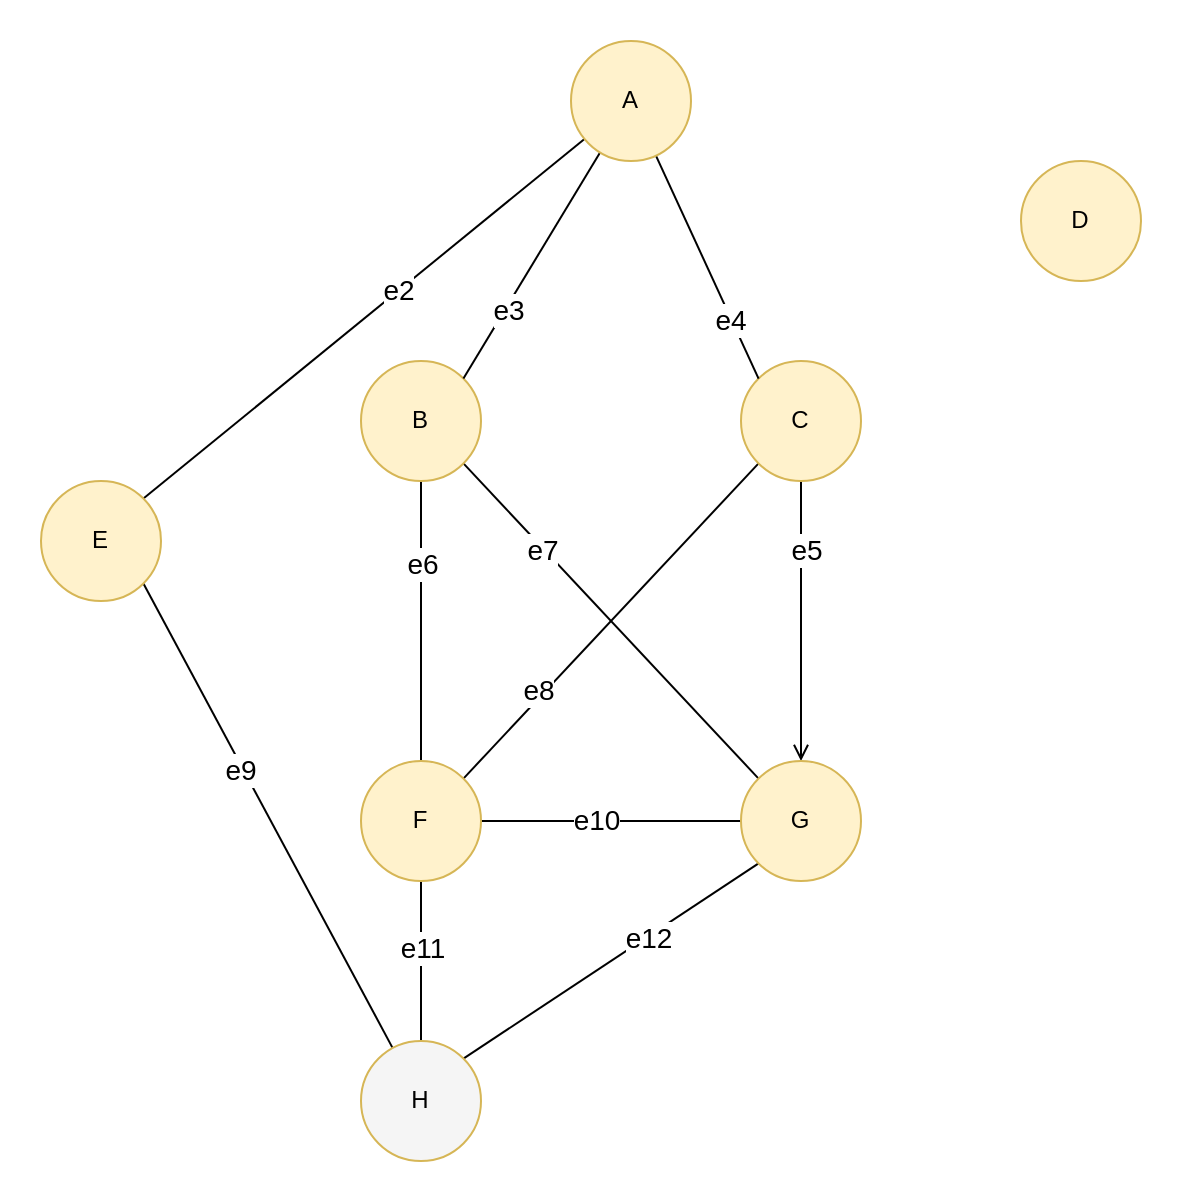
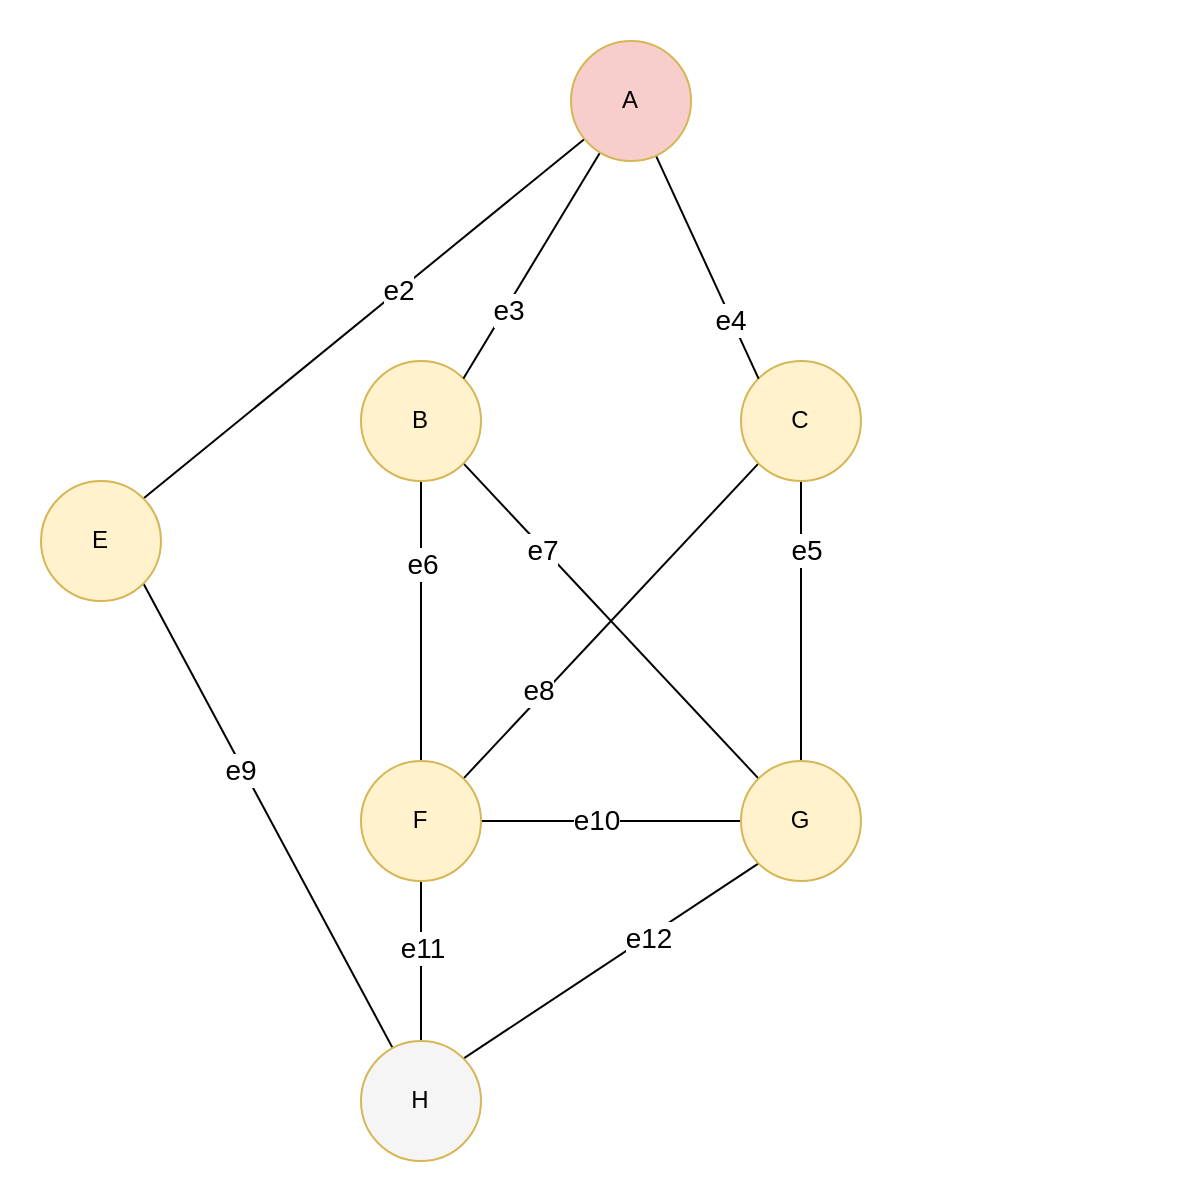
  <mxCell id="0" />
  <mxCell id="1" parent="0" />
  <mxCell id="2" style="edgeStyle=none;rounded=0;orthogonalLoop=1;jettySize=auto;html=1;exitX=0.5;exitY=1;exitDx=0;exitDy=0;entryX=0.5;entryY=0;entryDx=0;entryDy=0;endArrow=none;endFill=0;" edge="1" parent="1" source="6" target="16"><mxGeometry relative="1" as="geometry" /></mxCell>
  <mxCell id="3" value="e6" style="edgeLabel;html=1;align=center;verticalAlign=middle;resizable=0;points=[];fontSize=14;" vertex="1" connectable="0" parent="2"><mxGeometry x="-0.412" relative="1" as="geometry"><mxPoint as="offset" /></mxGeometry></mxCell>
  <mxCell id="4" style="edgeStyle=none;rounded=0;orthogonalLoop=1;jettySize=auto;html=1;exitX=1;exitY=1;exitDx=0;exitDy=0;entryX=0;entryY=0;entryDx=0;entryDy=0;endArrow=none;endFill=0;" edge="1" parent="1" source="6" target="19"><mxGeometry relative="1" as="geometry" /></mxCell>
  <mxCell id="5" value="e7" style="edgeLabel;html=1;align=center;verticalAlign=middle;resizable=0;points=[];fontSize=14;" vertex="1" connectable="0" parent="4"><mxGeometry x="-0.456" y="-1" relative="1" as="geometry"><mxPoint as="offset" /></mxGeometry></mxCell>
  <mxCell id="6" value="B" style="ellipse;whiteSpace=wrap;html=1;aspect=fixed;fillColor=#fff2cc;strokeColor=#d6b656;" vertex="1" parent="1"><mxGeometry x="180" y="180" width="60" height="60" as="geometry" /></mxCell>
- <mxCell id="7" style="edgeStyle=none;rounded=0;orthogonalLoop=1;jettySize=auto;html=1;exitX=0.5;exitY=1;exitDx=0;exitDy=0;entryX=0.5;entryY=0;entryDx=0;entryDy=0;endArrow=open;endFill=0;" edge="1" parent="1" source="11" target="19"><mxGeometry relative="1" as="geometry" /></mxCell>
+ <mxCell id="7" style="edgeStyle=none;rounded=0;orthogonalLoop=1;jettySize=auto;html=1;exitX=0.5;exitY=1;exitDx=0;exitDy=0;entryX=0.5;entryY=0;entryDx=0;entryDy=0;endArrow=none;endFill=0;" edge="1" parent="1" source="11" target="19"><mxGeometry relative="1" as="geometry" /></mxCell>
  <mxCell id="8" value="e5" style="edgeLabel;html=1;align=center;verticalAlign=middle;resizable=0;points=[];fontSize=14;" vertex="1" connectable="0" parent="7"><mxGeometry x="-0.511" y="2" relative="1" as="geometry"><mxPoint as="offset" /></mxGeometry></mxCell>
  <mxCell id="9" style="edgeStyle=none;rounded=0;orthogonalLoop=1;jettySize=auto;html=1;exitX=0;exitY=1;exitDx=0;exitDy=0;entryX=1;entryY=0;entryDx=0;entryDy=0;endArrow=none;endFill=0;" edge="1" parent="1" source="11" target="16"><mxGeometry relative="1" as="geometry" /></mxCell>
  <mxCell id="10" value="e8" style="edgeLabel;html=1;align=center;verticalAlign=middle;resizable=0;points=[];fontSize=14;" vertex="1" connectable="0" parent="9"><mxGeometry x="0.462" y="-3" relative="1" as="geometry"><mxPoint as="offset" /></mxGeometry></mxCell>
  <mxCell id="11" value="C" style="ellipse;whiteSpace=wrap;html=1;aspect=fixed;fillColor=#fff2cc;strokeColor=#d6b656;" vertex="1" parent="1"><mxGeometry x="370" y="180" width="60" height="60" as="geometry" /></mxCell>
  <mxCell id="12" style="edgeStyle=none;rounded=0;orthogonalLoop=1;jettySize=auto;html=1;exitX=1;exitY=0.5;exitDx=0;exitDy=0;entryX=0;entryY=0.5;entryDx=0;entryDy=0;endArrow=none;endFill=0;" edge="1" parent="1" source="16" target="19"><mxGeometry relative="1" as="geometry" /></mxCell>
  <mxCell id="13" value="e10" style="edgeLabel;html=1;align=center;verticalAlign=middle;resizable=0;points=[];fontSize=14;" vertex="1" connectable="0" parent="12"><mxGeometry x="-0.129" y="1" relative="1" as="geometry"><mxPoint as="offset" /></mxGeometry></mxCell>
  <mxCell id="14" style="edgeStyle=none;rounded=0;orthogonalLoop=1;jettySize=auto;html=1;exitX=0.5;exitY=1;exitDx=0;exitDy=0;entryX=0.5;entryY=0;entryDx=0;entryDy=0;endArrow=none;endFill=0;" edge="1" parent="1" source="16" target="31"><mxGeometry relative="1" as="geometry" /></mxCell>
  <mxCell id="15" value="e11" style="edgeLabel;html=1;align=center;verticalAlign=middle;resizable=0;points=[];fontSize=14;" vertex="1" connectable="0" parent="14"><mxGeometry x="-0.178" relative="1" as="geometry"><mxPoint as="offset" /></mxGeometry></mxCell>
  <mxCell id="16" value="F" style="ellipse;whiteSpace=wrap;html=1;aspect=fixed;fillColor=#fff2cc;strokeColor=#d6b656;" vertex="1" parent="1"><mxGeometry x="180" y="380" width="60" height="60" as="geometry" /></mxCell>
  <mxCell id="17" style="edgeStyle=none;rounded=0;orthogonalLoop=1;jettySize=auto;html=1;exitX=0;exitY=1;exitDx=0;exitDy=0;entryX=1;entryY=0;entryDx=0;entryDy=0;endArrow=none;endFill=0;" edge="1" parent="1" source="19" target="31"><mxGeometry relative="1" as="geometry" /></mxCell>
  <mxCell id="18" value="e12" style="edgeLabel;html=1;align=center;verticalAlign=middle;resizable=0;points=[];fontSize=14;" vertex="1" connectable="0" parent="17"><mxGeometry x="-0.24" y="1" relative="1" as="geometry"><mxPoint as="offset" /></mxGeometry></mxCell>
  <mxCell id="19" value="G" style="ellipse;whiteSpace=wrap;html=1;aspect=fixed;fillColor=#fff2cc;strokeColor=#d6b656;" vertex="1" parent="1"><mxGeometry x="370" y="380" width="60" height="60" as="geometry" /></mxCell>
  <mxCell id="20" style="rounded=0;orthogonalLoop=1;jettySize=auto;html=1;entryX=1;entryY=0;entryDx=0;entryDy=0;endArrow=none;endFill=0;" edge="1" parent="1" source="26" target="6"><mxGeometry relative="1" as="geometry" /></mxCell>
  <mxCell id="21" value="e3" style="edgeLabel;html=1;align=center;verticalAlign=middle;resizable=0;points=[];fontSize=14;" vertex="1" connectable="0" parent="20"><mxGeometry x="0.381" y="1" relative="1" as="geometry"><mxPoint as="offset" /></mxGeometry></mxCell>
  <mxCell id="22" style="edgeStyle=none;rounded=0;orthogonalLoop=1;jettySize=auto;html=1;entryX=1;entryY=0;entryDx=0;entryDy=0;endArrow=none;endFill=0;" edge="1" parent="1" source="26" target="30"><mxGeometry relative="1" as="geometry" /></mxCell>
  <mxCell id="23" value="e2" style="edgeLabel;html=1;align=center;verticalAlign=middle;resizable=0;points=[];fontSize=14;" vertex="1" connectable="0" parent="22"><mxGeometry x="-0.157" relative="1" as="geometry"><mxPoint as="offset" /></mxGeometry></mxCell>
  <mxCell id="24" style="edgeStyle=none;rounded=0;orthogonalLoop=1;jettySize=auto;html=1;entryX=0;entryY=0;entryDx=0;entryDy=0;endArrow=none;endFill=0;" edge="1" parent="1" source="26" target="11"><mxGeometry relative="1" as="geometry" /></mxCell>
  <mxCell id="25" value="e4" style="edgeLabel;html=1;align=center;verticalAlign=middle;resizable=0;points=[];fontSize=14;" vertex="1" connectable="0" parent="24"><mxGeometry x="0.461" y="-1" relative="1" as="geometry"><mxPoint as="offset" /></mxGeometry></mxCell>
- <mxCell id="26" value="A" style="ellipse;whiteSpace=wrap;html=1;aspect=fixed;fillColor=#fff2cc;strokeColor=#d6b656;" vertex="1" parent="1"><mxGeometry x="285" y="20" width="60" height="60" as="geometry" /></mxCell>
- <mxCell id="27" value="D" style="ellipse;whiteSpace=wrap;html=1;aspect=fixed;fillColor=#fff2cc;strokeColor=#d6b656;" vertex="1" parent="1"><mxGeometry x="510" y="80" width="60" height="60" as="geometry" /></mxCell>
+ <mxCell id="26" value="A" style="ellipse;whiteSpace=wrap;html=1;aspect=fixed;fillColor=#f8cecc;strokeColor=#d6b656;" vertex="1" parent="1"><mxGeometry x="285" y="20" width="60" height="60" as="geometry" /></mxCell>
  <mxCell id="28" style="edgeStyle=none;rounded=0;orthogonalLoop=1;jettySize=auto;html=1;exitX=1;exitY=1;exitDx=0;exitDy=0;endArrow=none;endFill=0;" edge="1" parent="1" source="30" target="31"><mxGeometry relative="1" as="geometry" /></mxCell>
  <mxCell id="29" value="e9" style="edgeLabel;html=1;align=center;verticalAlign=middle;resizable=0;points=[];fontSize=14;" vertex="1" connectable="0" parent="28"><mxGeometry x="-0.205" y="-1" relative="1" as="geometry"><mxPoint as="offset" /></mxGeometry></mxCell>
  <mxCell id="30" value="E" style="ellipse;whiteSpace=wrap;html=1;aspect=fixed;fillColor=#fff2cc;strokeColor=#d6b656;" vertex="1" parent="1"><mxGeometry x="20" y="240" width="60" height="60" as="geometry" /></mxCell>
  <mxCell id="31" value="H" style="ellipse;whiteSpace=wrap;html=1;aspect=fixed;fillColor=#f5f5f5;strokeColor=#d6b656;" vertex="1" parent="1"><mxGeometry x="180" y="520" width="60" height="60" as="geometry" /></mxCell>
